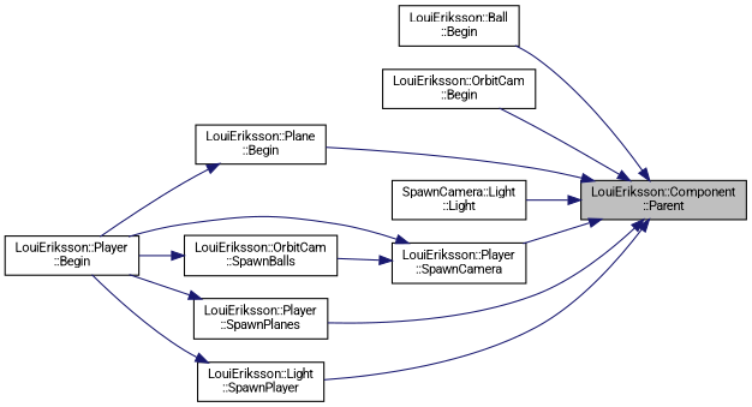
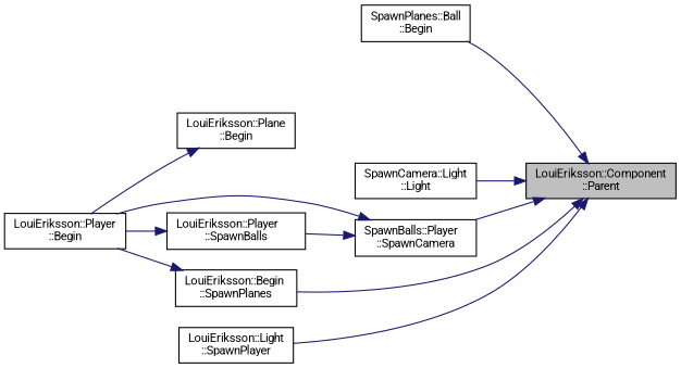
  digraph {
    fontname=Roboto
    rankdir=RL
    node [color=black fillcolor=white fontname=Roboto fontsize=10 shape=record style=filled]
    edge [color=midnightblue dir=back fontname=Roboto fontsize=10 labelfontname=Helvetica labelfontsize=10 style=solid]
    n1 [fillcolor=grey75 fontcolor=black height=0.2 label="LouiEriksson::Component\l::Parent" width=0.4]
-   n2 [height=0.2 label="LouiEriksson::Ball\l::Begin" width=0.4]
-   n3 [height=0.2 label="LouiEriksson::OrbitCam\l::Begin" width=0.4]
+   n2 [height=0.2 label="SpawnPlanes::Ball\l::Begin" width=0.4]
    n4 [height=0.2 label="LouiEriksson::Plane\l::Begin" width=0.4]
    n5 [height=0.2 label="SpawnCamera::Light\l::Light" width=0.4]
-   n6 [height=0.2 label="LouiEriksson::Player\l::SpawnCamera" width=0.4]
-   n7 [height=0.2 label="LouiEriksson::Player\l::SpawnPlanes" width=0.4]
+   n6 [height=0.2 label="SpawnBalls::Player\l::SpawnCamera" width=0.4]
+   n7 [height=0.2 label="LouiEriksson::Begin\l::SpawnPlanes" width=0.4]
    n8 [height=0.2 label="LouiEriksson::Light\l::SpawnPlayer" width=0.4]
    n9 [height=0.2 label="LouiEriksson::Player\l::Begin" width=0.4]
-   n10 [height=0.2 label="LouiEriksson::OrbitCam\l::SpawnBalls" width=0.4]
+   n10 [height=0.2 label="LouiEriksson::Player\l::SpawnBalls" width=0.4]
    n1 -> n2
-   n1 -> n3
-   n1 -> n4
    n1 -> n5
    n1 -> n6
    n1 -> n7
    n1 -> n8
    n4 -> n9
    n6 -> n9
    n6 -> n10
    n7 -> n9
-   n8 -> n9
    n10 -> n9
  }
